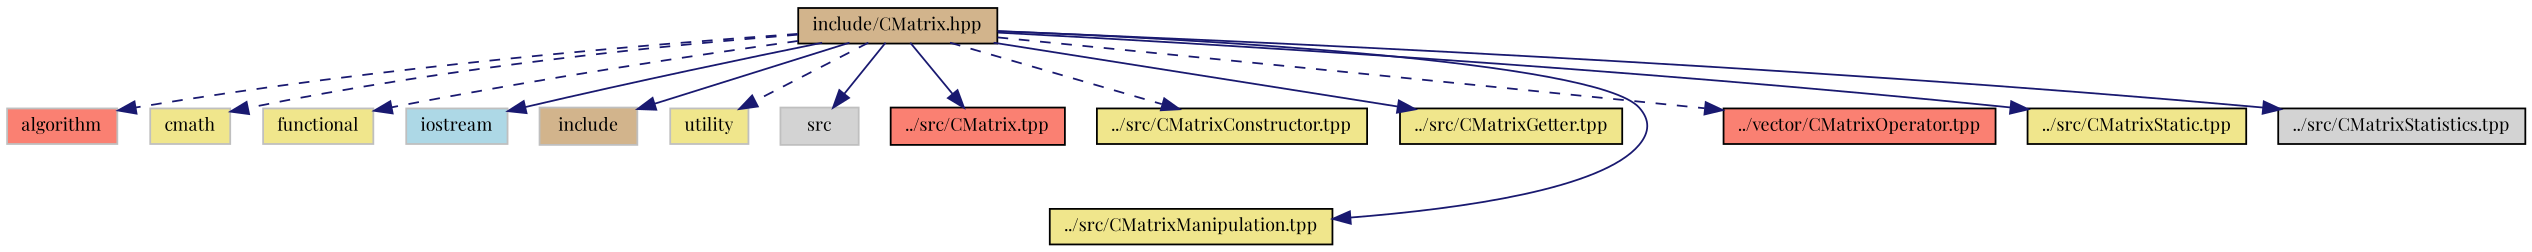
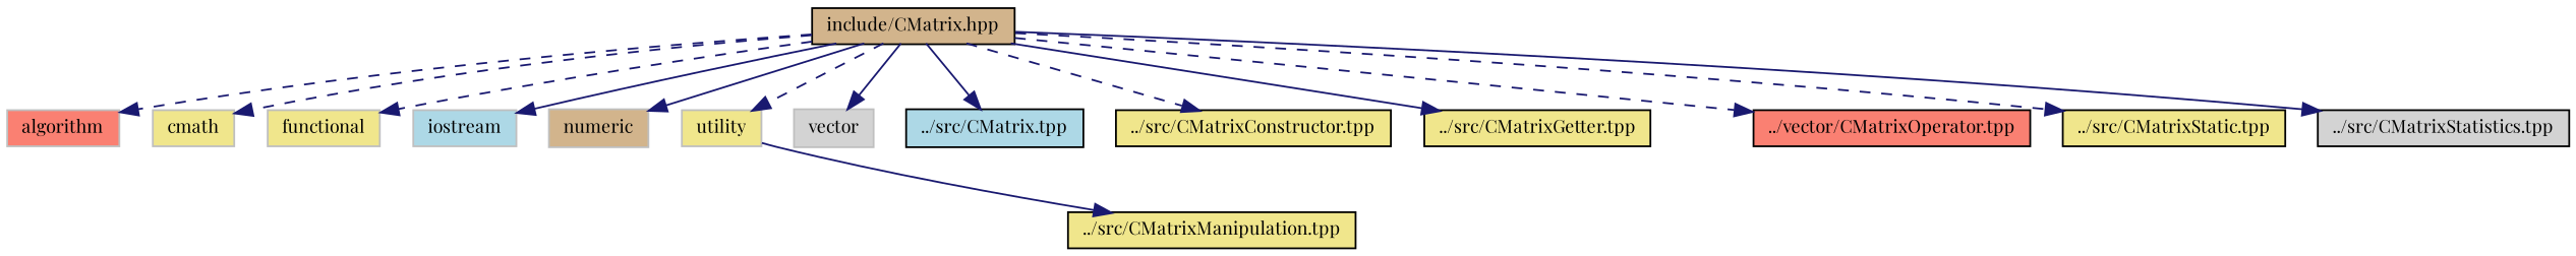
  digraph {
    fontname="Playfair Display"
    node [color=black fillcolor=khaki fontname="Playfair Display" fontsize=10 shape=record style=filled]
    edge [color=midnightblue fontname="Playfair Display" fontsize=10 labelfontname=Helvetica labelfontsize=10 style=dashed]
    n1 [fillcolor=tan fontcolor=black height=0.2 label="include/CMatrix.hpp" width=0.4]
    n2 [color=grey75 fillcolor=salmon height=0.2 label=algorithm width=0.4]
    n3 [color=grey75 height=0.2 label=cmath width=0.4]
    n4 [color=grey75 height=0.2 label=functional width=0.4]
    n5 [color=grey75 fillcolor=lightblue height=0.2 label=iostream width=0.4]
-   n6 [color=grey75 fillcolor=tan height=0.2 label=include width=0.4]
+   n6 [color=grey75 fillcolor=tan height=0.2 label=numeric width=0.4]
    n7 [color=grey75 height=0.2 label=utility width=0.4]
-   n8 [color=grey75 fillcolor=lightgrey height=0.2 label=src width=0.4]
-   n9 [fillcolor=salmon height=0.2 label="../src/CMatrix.tpp" width=0.4]
+   n8 [color=grey75 fillcolor=lightgrey height=0.2 label=vector width=0.4]
+   n9 [fillcolor=lightblue height=0.2 label="../src/CMatrix.tpp" width=0.4]
    n10 [height=0.2 label="../src/CMatrixConstructor.tpp" width=0.4]
    n11 [height=0.2 label="../src/CMatrixGetter.tpp" width=0.4]
    n12 [height=0.2 label="../src/CMatrixManipulation.tpp" width=0.4]
    n13 [fillcolor=salmon height=0.2 label="../vector/CMatrixOperator.tpp" width=0.4]
    n14 [height=0.2 label="../src/CMatrixStatic.tpp" width=0.4]
    n15 [fillcolor=lightgrey height=0.2 label="../src/CMatrixStatistics.tpp" width=0.4]
    n1 -> n2
    n1 -> n3
    n1 -> n4
    n1 -> n5 [style=solid]
    n1 -> n6 [style=solid]
    n1 -> n7
    n1 -> n8 [style=solid]
    n1 -> n9 [style=solid]
    n1 -> n10
    n1 -> n11 [style=solid]
-   n1 -> n12 [style=solid]
+   n7 -> n12 [style=solid]
    n1 -> n13
-   n1 -> n14 [style=solid]
+   n1 -> n14
    n1 -> n15 [style=solid]
  }
